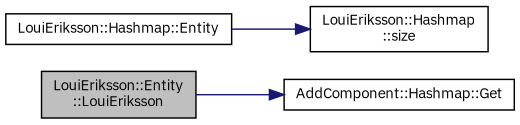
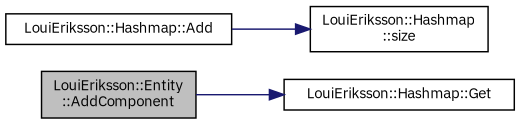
  digraph {
    fontname="IBM Plex Sans"
    rankdir=LR
    node [color=black fillcolor=white fontname="IBM Plex Sans" fontsize=10 shape=record style=filled]
    edge [color=midnightblue fontname="IBM Plex Sans" fontsize=10 labelfontname=Helvetica labelfontsize=10 style=solid]
-   n1 [fillcolor=grey75 fontcolor=black height=0.2 label="LouiEriksson::Entity\l::LouiEriksson" width=0.4]
-   n2 [height=0.2 label="AddComponent::Hashmap::Get" width=0.4]
-   n3 [height=0.2 label="LouiEriksson::Hashmap::Entity" width=0.4]
+   n1 [fillcolor=grey75 fontcolor=black height=0.2 label="LouiEriksson::Entity\l::AddComponent" width=0.4]
+   n2 [height=0.2 label="LouiEriksson::Hashmap::Get" width=0.4]
+   n3 [height=0.2 label="LouiEriksson::Hashmap::Add" width=0.4]
    n4 [height=0.2 label="LouiEriksson::Hashmap\l::size" width=0.4]
    n1 -> n2
    n3 -> n4
  }
